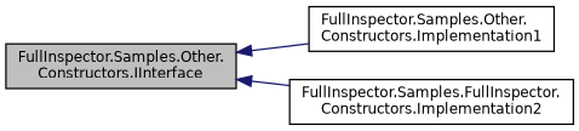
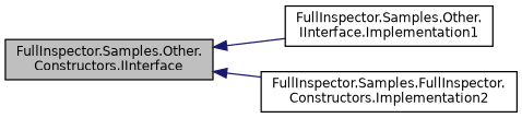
  digraph {
    rankdir=LR
    node [color=black fillcolor=white fontname=Helvetica fontsize=10 shape=record style=filled]
    edge [color=midnightblue dir=back fontname=Helvetica fontsize=10 labelfontname=Helvetica labelfontsize=10 style=solid]
    n1 [fillcolor=grey75 fontcolor=black height=0.2 label="FullInspector.Samples.Other.\lConstructors.IInterface" width=0.4]
-   n2 [height=0.2 label="FullInspector.Samples.Other.\lConstructors.Implementation1" width=0.4]
+   n2 [height=0.2 label="FullInspector.Samples.Other.\lIInterface.Implementation1" width=0.4]
    n3 [height=0.2 label="FullInspector.Samples.FullInspector.\lConstructors.Implementation2" width=0.4]
    n1 -> n2
    n1 -> n3
  }
